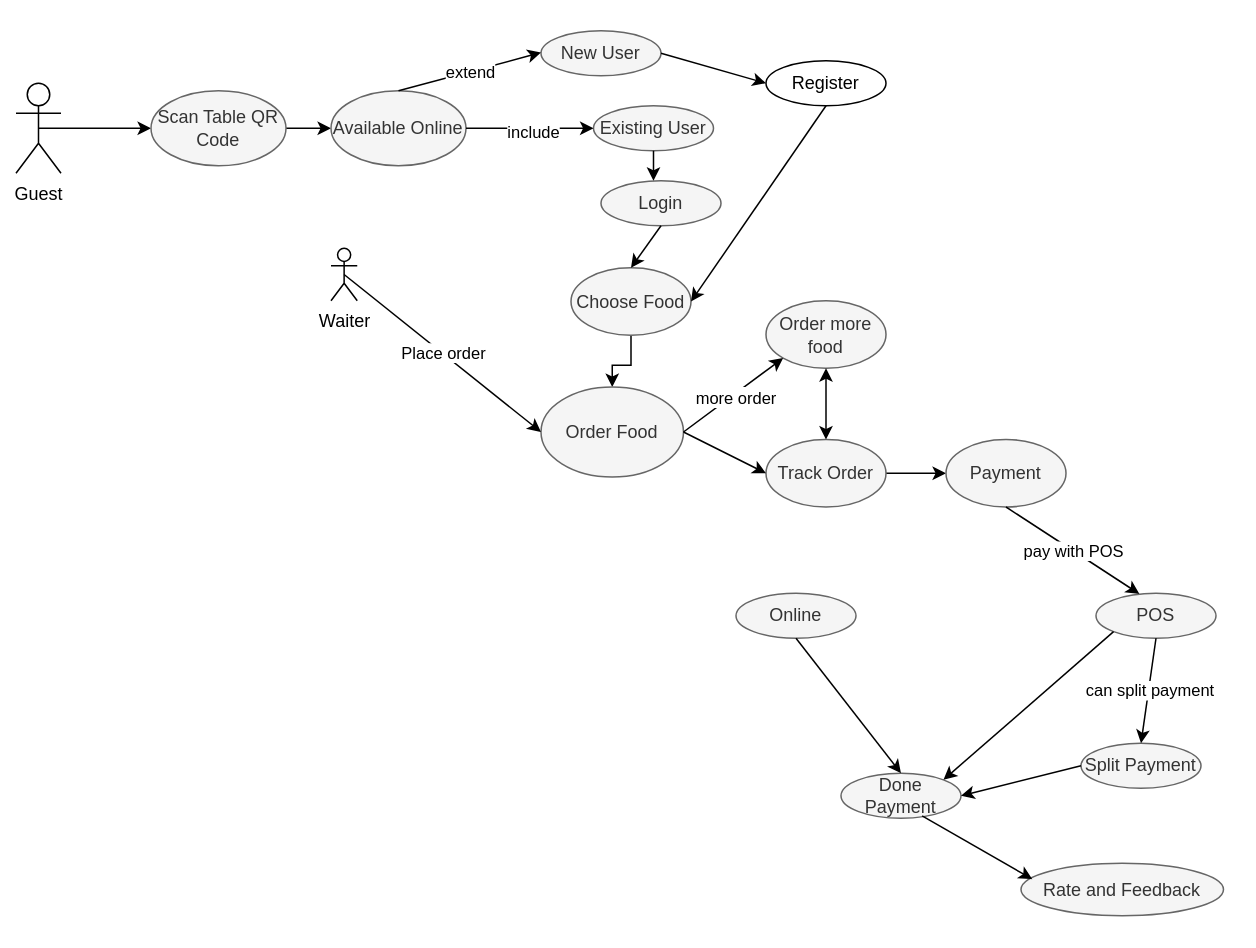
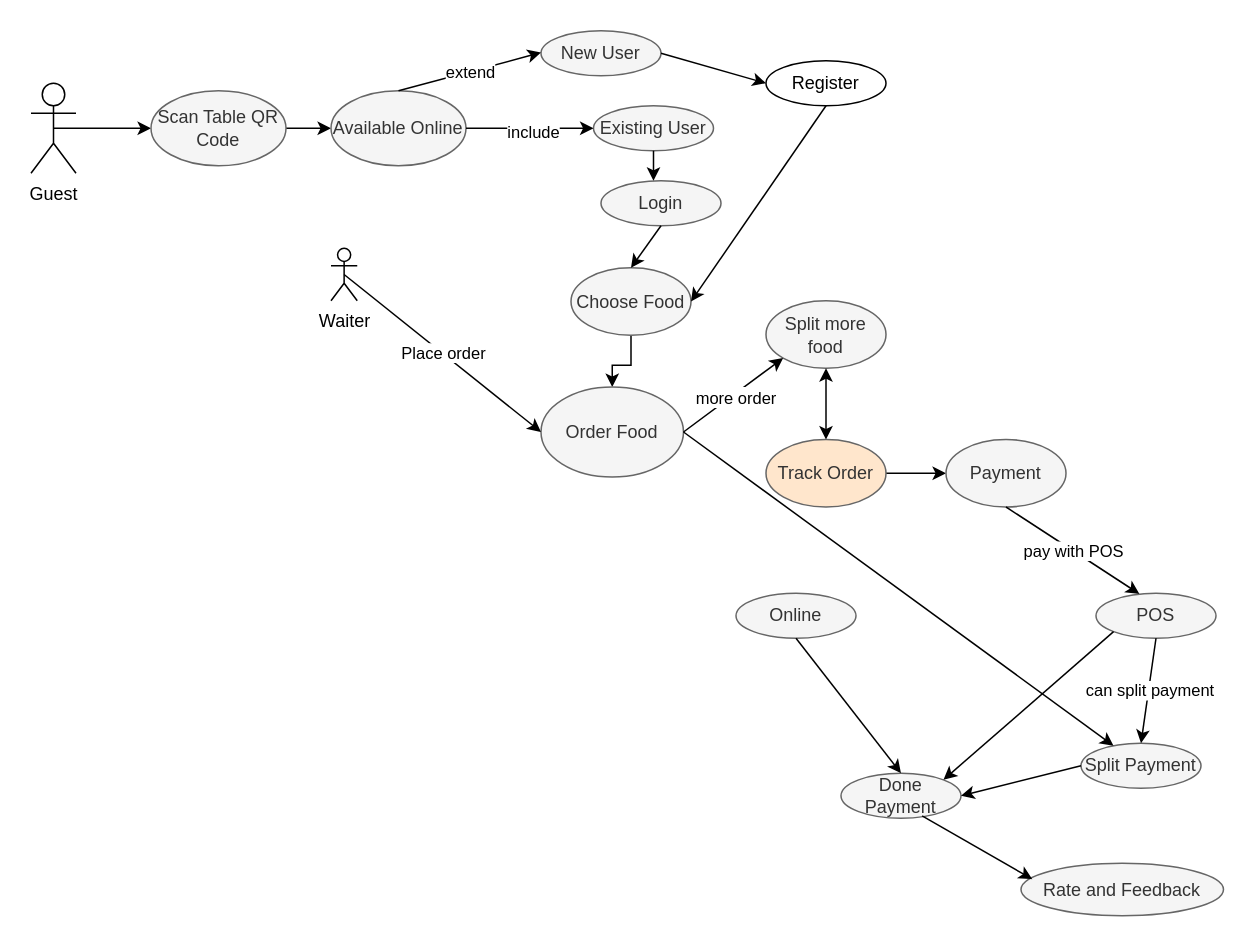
  <mxCell id="0" />
  <mxCell id="1" parent="0" />
  <mxCell id="2" style="edgeStyle=orthogonalEdgeStyle;rounded=0;orthogonalLoop=1;jettySize=auto;html=1;exitX=0.5;exitY=0.5;exitDx=0;exitDy=0;exitPerimeter=0;" edge="1" parent="1" source="3" target="5"><mxGeometry relative="1" as="geometry" /></mxCell>
- <mxCell id="3" value="Guest" style="shape=umlActor;verticalLabelPosition=bottom;verticalAlign=top;html=1;outlineConnect=0;" vertex="1" parent="1"><mxGeometry x="10" y="55" width="30" height="60" as="geometry" /></mxCell>
+ <mxCell id="3" value="Guest" style="shape=umlActor;verticalLabelPosition=bottom;verticalAlign=top;html=1;outlineConnect=0;" vertex="1" parent="1"><mxGeometry x="20" y="55" width="30" height="60" as="geometry" /></mxCell>
  <mxCell id="4" style="edgeStyle=orthogonalEdgeStyle;rounded=0;orthogonalLoop=1;jettySize=auto;html=1;" edge="1" parent="1" source="5" target="18"><mxGeometry relative="1" as="geometry" /></mxCell>
  <mxCell id="5" value="Scan Table QR Code" style="ellipse;whiteSpace=wrap;html=1;fillColor=#f5f5f5;fontColor=#333333;strokeColor=#666666;" vertex="1" parent="1"><mxGeometry x="100" y="60" width="90" height="50" as="geometry" /></mxCell>
  <mxCell id="6" value="Login" style="ellipse;whiteSpace=wrap;html=1;fillColor=#f5f5f5;fontColor=#333333;strokeColor=#666666;" vertex="1" parent="1"><mxGeometry x="400" y="120" width="80" height="30" as="geometry" /></mxCell>
  <mxCell id="7" value="Existing User" style="ellipse;whiteSpace=wrap;html=1;fillColor=#f5f5f5;fontColor=#333333;strokeColor=#666666;" vertex="1" parent="1"><mxGeometry x="395" y="70" width="80" height="30" as="geometry" /></mxCell>
  <mxCell id="8" style="edgeStyle=orthogonalEdgeStyle;rounded=0;orthogonalLoop=1;jettySize=auto;html=1;" edge="1" parent="1" source="9" target="10"><mxGeometry relative="1" as="geometry" /></mxCell>
  <mxCell id="9" value="Choose Food" style="ellipse;whiteSpace=wrap;html=1;fillColor=#f5f5f5;fontColor=#333333;strokeColor=#666666;" vertex="1" parent="1"><mxGeometry x="380" y="178" width="80" height="45" as="geometry" /></mxCell>
  <mxCell id="10" value="Order Food" style="ellipse;whiteSpace=wrap;html=1;fillColor=#f5f5f5;fontColor=#333333;strokeColor=#666666;" vertex="1" parent="1"><mxGeometry x="360" y="257.5" width="95" height="60" as="geometry" /></mxCell>
  <mxCell id="11" style="edgeStyle=orthogonalEdgeStyle;rounded=0;orthogonalLoop=1;jettySize=auto;html=1;entryX=0;entryY=0.5;entryDx=0;entryDy=0;" edge="1" parent="1" source="12" target="21"><mxGeometry relative="1" as="geometry" /></mxCell>
- <mxCell id="12" value="Track Order" style="ellipse;whiteSpace=wrap;html=1;fillColor=#f5f5f5;fontColor=#333333;strokeColor=#666666;" vertex="1" parent="1"><mxGeometry x="510" y="292.5" width="80" height="45" as="geometry" /></mxCell>
+ <mxCell id="12" value="Track Order" style="ellipse;whiteSpace=wrap;html=1;fillColor=#ffe6cc;fontColor=#333333;strokeColor=#666666;" vertex="1" parent="1"><mxGeometry x="510" y="292.5" width="80" height="45" as="geometry" /></mxCell>
  <mxCell id="13" value="POS" style="ellipse;whiteSpace=wrap;html=1;fillColor=#f5f5f5;fontColor=#333333;strokeColor=#666666;" vertex="1" parent="1"><mxGeometry x="730" y="395" width="80" height="30" as="geometry" /></mxCell>
  <mxCell id="14" value="Online" style="ellipse;whiteSpace=wrap;html=1;fillColor=#f5f5f5;fontColor=#333333;strokeColor=#666666;" vertex="1" parent="1"><mxGeometry x="490" y="395" width="80" height="30" as="geometry" /></mxCell>
  <mxCell id="15" value="Waiter" style="shape=umlActor;verticalLabelPosition=bottom;verticalAlign=top;html=1;outlineConnect=0;" vertex="1" parent="1"><mxGeometry x="220" y="165" width="17.5" height="35" as="geometry" /></mxCell>
  <mxCell id="16" value="Rate and Feedback" style="ellipse;whiteSpace=wrap;html=1;fillColor=#f5f5f5;fontColor=#333333;strokeColor=#666666;" vertex="1" parent="1"><mxGeometry x="680" y="575" width="135" height="35" as="geometry" /></mxCell>
  <mxCell id="17" value="Split Payment" style="ellipse;whiteSpace=wrap;html=1;fillColor=#f5f5f5;fontColor=#333333;strokeColor=#666666;" vertex="1" parent="1"><mxGeometry x="720" y="495" width="80" height="30" as="geometry" /></mxCell>
  <mxCell id="18" value="Available Online" style="ellipse;whiteSpace=wrap;html=1;fillColor=#f5f5f5;fontColor=#333333;strokeColor=#666666;" vertex="1" parent="1"><mxGeometry x="220" y="60" width="90" height="50" as="geometry" /></mxCell>
  <mxCell id="19" value="New User" style="ellipse;whiteSpace=wrap;html=1;fillColor=#f5f5f5;fontColor=#333333;strokeColor=#666666;" vertex="1" parent="1"><mxGeometry x="360" y="20" width="80" height="30" as="geometry" /></mxCell>
- <mxCell id="20" value="Order more food" style="ellipse;whiteSpace=wrap;html=1;fillColor=#f5f5f5;fontColor=#333333;strokeColor=#666666;" vertex="1" parent="1"><mxGeometry x="510" y="200" width="80" height="45" as="geometry" /></mxCell>
+ <mxCell id="20" value="Split more food" style="ellipse;whiteSpace=wrap;html=1;fillColor=#f5f5f5;fontColor=#333333;strokeColor=#666666;" vertex="1" parent="1"><mxGeometry x="510" y="200" width="80" height="45" as="geometry" /></mxCell>
  <mxCell id="21" value="Payment" style="ellipse;whiteSpace=wrap;html=1;fillColor=#f5f5f5;fontColor=#333333;strokeColor=#666666;" vertex="1" parent="1"><mxGeometry x="630" y="292.5" width="80" height="45" as="geometry" /></mxCell>
  <mxCell id="22" value="Done Payment" style="ellipse;whiteSpace=wrap;html=1;fillColor=#f5f5f5;fontColor=#333333;strokeColor=#666666;" vertex="1" parent="1"><mxGeometry x="560" y="515" width="80" height="30" as="geometry" /></mxCell>
  <mxCell id="23" value="" style="endArrow=classic;html=1;rounded=0;exitX=0.5;exitY=0;exitDx=0;exitDy=0;" edge="1" parent="1" source="18"><mxGeometry relative="1" as="geometry"><mxPoint x="260" y="34.58" as="sourcePoint" /><mxPoint x="360" y="34.58" as="targetPoint" /></mxGeometry></mxCell>
  <mxCell id="24" value="extend" style="edgeLabel;resizable=0;html=1;;align=center;verticalAlign=middle;" connectable="0" vertex="1" parent="23"><mxGeometry relative="1" as="geometry" /></mxCell>
  <mxCell id="25" value="" style="endArrow=classic;html=1;rounded=0;exitX=1;exitY=0.5;exitDx=0;exitDy=0;" edge="1" parent="1" source="18" target="7"><mxGeometry relative="1" as="geometry"><mxPoint x="340" y="0" as="sourcePoint" /><mxPoint x="440" y="0" as="targetPoint" /></mxGeometry></mxCell>
  <mxCell id="26" value="Label" style="edgeLabel;resizable=0;html=1;;align=center;verticalAlign=middle;" connectable="0" vertex="1" parent="25"><mxGeometry relative="1" as="geometry" /></mxCell>
  <mxCell id="27" value="include" style="edgeLabel;html=1;align=center;verticalAlign=middle;resizable=0;points=[];" vertex="1" connectable="0" parent="25"><mxGeometry x="0.047" y="-2" relative="1" as="geometry"><mxPoint as="offset" /></mxGeometry></mxCell>
  <mxCell id="28" style="edgeStyle=orthogonalEdgeStyle;rounded=0;orthogonalLoop=1;jettySize=auto;html=1;entryX=0.435;entryY=0.005;entryDx=0;entryDy=0;entryPerimeter=0;" edge="1" parent="1" source="7" target="6"><mxGeometry relative="1" as="geometry" /></mxCell>
  <mxCell id="29" value="" style="endArrow=classic;html=1;rounded=0;exitX=0.5;exitY=0.5;exitDx=0;exitDy=0;exitPerimeter=0;entryX=0;entryY=0.5;entryDx=0;entryDy=0;" edge="1" parent="1" source="15" target="10"><mxGeometry relative="1" as="geometry"><mxPoint x="340" y="140" as="sourcePoint" /><mxPoint x="440" y="140" as="targetPoint" /></mxGeometry></mxCell>
  <mxCell id="30" value="Label" style="edgeLabel;resizable=0;html=1;;align=center;verticalAlign=middle;" connectable="0" vertex="1" parent="29"><mxGeometry relative="1" as="geometry" /></mxCell>
  <mxCell id="31" value="Place order" style="edgeLabel;html=1;align=center;verticalAlign=middle;resizable=0;points=[];" vertex="1" connectable="0" parent="29"><mxGeometry x="-0.003" relative="1" as="geometry"><mxPoint as="offset" /></mxGeometry></mxCell>
  <mxCell id="32" value="" style="endArrow=classic;html=1;rounded=0;exitX=1;exitY=0.5;exitDx=0;exitDy=0;entryX=0;entryY=1;entryDx=0;entryDy=0;" edge="1" parent="1" source="10" target="20"><mxGeometry relative="1" as="geometry"><mxPoint x="420" y="180" as="sourcePoint" /><mxPoint x="520" y="180" as="targetPoint" /></mxGeometry></mxCell>
  <mxCell id="33" value="Label" style="edgeLabel;resizable=0;html=1;;align=center;verticalAlign=middle;" connectable="0" vertex="1" parent="32"><mxGeometry relative="1" as="geometry" /></mxCell>
  <mxCell id="34" value="more order" style="edgeLabel;html=1;align=center;verticalAlign=middle;resizable=0;points=[];" vertex="1" connectable="0" parent="32"><mxGeometry x="-0.008" y="-2" relative="1" as="geometry"><mxPoint as="offset" /></mxGeometry></mxCell>
  <mxCell id="35" value="" style="endArrow=classic;html=1;rounded=0;exitX=0.5;exitY=1;exitDx=0;exitDy=0;entryX=0.362;entryY=0.016;entryDx=0;entryDy=0;entryPerimeter=0;" edge="1" parent="1" source="21" target="13"><mxGeometry relative="1" as="geometry"><mxPoint x="420" y="320" as="sourcePoint" /><mxPoint x="520" y="320" as="targetPoint" /></mxGeometry></mxCell>
  <mxCell id="36" value="pay with POS" style="edgeLabel;resizable=0;html=1;;align=center;verticalAlign=middle;" connectable="0" vertex="1" parent="35"><mxGeometry relative="1" as="geometry" /></mxCell>
  <mxCell id="37" value="" style="endArrow=classic;html=1;rounded=0;exitX=0.5;exitY=1;exitDx=0;exitDy=0;entryX=0.5;entryY=0;entryDx=0;entryDy=0;" edge="1" parent="1" source="14" target="22"><mxGeometry width="50" height="50" relative="1" as="geometry"><mxPoint x="450" y="480" as="sourcePoint" /><mxPoint x="500" y="430" as="targetPoint" /></mxGeometry></mxCell>
  <mxCell id="38" value="" style="endArrow=classic;html=1;rounded=0;exitX=0.5;exitY=1;exitDx=0;exitDy=0;entryX=0.5;entryY=0;entryDx=0;entryDy=0;" edge="1" parent="1" source="13" target="17"><mxGeometry relative="1" as="geometry"><mxPoint x="420" y="460" as="sourcePoint" /><mxPoint x="520" y="460" as="targetPoint" /></mxGeometry></mxCell>
  <mxCell id="39" value="can split payment" style="edgeLabel;resizable=0;html=1;;align=center;verticalAlign=middle;" connectable="0" vertex="1" parent="38"><mxGeometry relative="1" as="geometry" /></mxCell>
  <mxCell id="40" value="" style="endArrow=classic;html=1;rounded=0;exitX=0;exitY=1;exitDx=0;exitDy=0;entryX=1;entryY=0;entryDx=0;entryDy=0;" edge="1" parent="1" source="13" target="22"><mxGeometry width="50" height="50" relative="1" as="geometry"><mxPoint x="450" y="480" as="sourcePoint" /><mxPoint x="500" y="430" as="targetPoint" /></mxGeometry></mxCell>
  <mxCell id="41" value="" style="endArrow=classic;html=1;rounded=0;exitX=0;exitY=0.5;exitDx=0;exitDy=0;entryX=1;entryY=0.5;entryDx=0;entryDy=0;" edge="1" parent="1" source="17" target="22"><mxGeometry width="50" height="50" relative="1" as="geometry"><mxPoint x="450" y="480" as="sourcePoint" /><mxPoint x="500" y="430" as="targetPoint" /></mxGeometry></mxCell>
  <mxCell id="42" value="" style="endArrow=classic;html=1;rounded=0;exitX=0.676;exitY=0.947;exitDx=0;exitDy=0;exitPerimeter=0;entryX=0.056;entryY=0.303;entryDx=0;entryDy=0;entryPerimeter=0;" edge="1" parent="1" source="22" target="16"><mxGeometry width="50" height="50" relative="1" as="geometry"><mxPoint x="450" y="480" as="sourcePoint" /><mxPoint x="500" y="430" as="targetPoint" /></mxGeometry></mxCell>
  <mxCell id="43" value="Register" style="ellipse;whiteSpace=wrap;html=1;" vertex="1" parent="1"><mxGeometry x="510" y="40" width="80" height="30" as="geometry" /></mxCell>
  <mxCell id="44" value="" style="endArrow=classic;html=1;rounded=0;exitX=1;exitY=0.5;exitDx=0;exitDy=0;entryX=0;entryY=0.5;entryDx=0;entryDy=0;" edge="1" parent="1" source="19" target="43"><mxGeometry width="50" height="50" relative="1" as="geometry"><mxPoint x="430" y="170" as="sourcePoint" /><mxPoint x="480" y="120" as="targetPoint" /></mxGeometry></mxCell>
  <mxCell id="45" value="" style="endArrow=classic;html=1;rounded=0;exitX=0.5;exitY=1;exitDx=0;exitDy=0;entryX=1;entryY=0.5;entryDx=0;entryDy=0;" edge="1" parent="1" source="43" target="9"><mxGeometry width="50" height="50" relative="1" as="geometry"><mxPoint x="380" y="150" as="sourcePoint" /><mxPoint x="430" y="100" as="targetPoint" /></mxGeometry></mxCell>
  <mxCell id="46" value="" style="endArrow=classic;html=1;rounded=0;exitX=0.5;exitY=1;exitDx=0;exitDy=0;entryX=0.5;entryY=0;entryDx=0;entryDy=0;" edge="1" parent="1" source="6" target="9"><mxGeometry width="50" height="50" relative="1" as="geometry"><mxPoint x="380" y="150" as="sourcePoint" /><mxPoint x="430" y="100" as="targetPoint" /></mxGeometry></mxCell>
- <mxCell id="47" value="" style="endArrow=classic;html=1;rounded=0;exitX=1;exitY=0.5;exitDx=0;exitDy=0;entryX=0;entryY=0.5;entryDx=0;entryDy=0;" edge="1" parent="1" source="10" target="12"><mxGeometry width="50" height="50" relative="1" as="geometry"><mxPoint x="410" y="310" as="sourcePoint" /><mxPoint x="460" y="260" as="targetPoint" /></mxGeometry></mxCell>
+ <mxCell id="47" value="" style="endArrow=classic;html=1;rounded=0;exitX=1;exitY=0.5;exitDx=0;exitDy=0;" edge="1" parent="1" source="10" target="17"><mxGeometry width="50" height="50" relative="1" as="geometry"><mxPoint x="410" y="310" as="sourcePoint" /><mxPoint x="460" y="260" as="targetPoint" /></mxGeometry></mxCell>
  <mxCell id="48" value="" style="endArrow=classic;startArrow=classic;html=1;rounded=0;exitX=0.5;exitY=0;exitDx=0;exitDy=0;entryX=0.5;entryY=1;entryDx=0;entryDy=0;" edge="1" parent="1" source="12" target="20"><mxGeometry width="50" height="50" relative="1" as="geometry"><mxPoint x="410" y="310" as="sourcePoint" /><mxPoint x="460" y="260" as="targetPoint" /></mxGeometry></mxCell>
